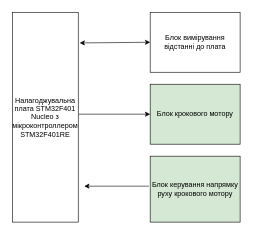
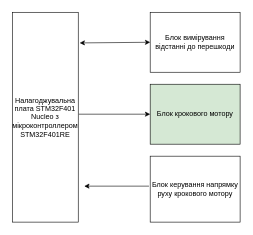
  <mxCell id="0" />
  <mxCell id="1" parent="0" />
  <mxCell id="2" value="Налагоджувальна плата STM32F401 Nucleo з мікроконтроллером STM32F401RE" style="rounded=0;whiteSpace=wrap;html=1;" vertex="1" parent="1"><mxGeometry x="20" y="20" width="110" height="350" as="geometry" /></mxCell>
- <mxCell id="3" value="Блок вимірування відстанні до плата" style="rounded=0;whiteSpace=wrap;html=1;" vertex="1" parent="1"><mxGeometry x="250" y="20" width="150" height="100" as="geometry" /></mxCell>
+ <mxCell id="3" value="Блок вимірування відстанні до перешкоди" style="rounded=0;whiteSpace=wrap;html=1;" vertex="1" parent="1"><mxGeometry x="250" y="20" width="150" height="100" as="geometry" /></mxCell>
  <mxCell id="4" value="Блок крокового мотору" style="rounded=0;whiteSpace=wrap;html=1;fillColor=#d5e8d4;" vertex="1" parent="1"><mxGeometry x="250" y="140" width="150" height="100" as="geometry" /></mxCell>
- <mxCell id="5" value="Блок керування напрямку руху крокового мотору" style="rounded=0;whiteSpace=wrap;html=1;fillColor=#d5e8d4;" vertex="1" parent="1"><mxGeometry x="250" y="260" width="150" height="110" as="geometry" /></mxCell>
+ <mxCell id="5" value="Блок керування напрямку руху крокового мотору" style="rounded=0;whiteSpace=wrap;html=1;" vertex="1" parent="1"><mxGeometry x="250" y="260" width="150" height="110" as="geometry" /></mxCell>
  <mxCell id="6" value="" style="endArrow=classic;html=1;" edge="1" parent="1"><mxGeometry width="50" height="50" relative="1" as="geometry"><mxPoint x="248" y="310" as="sourcePoint" /><mxPoint x="140" y="310" as="targetPoint" /></mxGeometry></mxCell>
  <mxCell id="7" value="" style="endArrow=classic;html=1;entryX=0;entryY=0.5;entryDx=0;entryDy=0;" edge="1" parent="1" target="4"><mxGeometry width="50" height="50" relative="1" as="geometry"><mxPoint x="131" y="190" as="sourcePoint" /><mxPoint x="160" y="230" as="targetPoint" /><Array as="points"><mxPoint x="250" y="190" /></Array></mxGeometry></mxCell>
  <mxCell id="8" value="" style="endArrow=classic;startArrow=classic;html=1;entryX=0;entryY=0.5;entryDx=0;entryDy=0;exitX=1.022;exitY=0.146;exitDx=0;exitDy=0;exitPerimeter=0;" edge="1" parent="1" source="2" target="3"><mxGeometry width="50" height="50" relative="1" as="geometry"><mxPoint x="130" y="100" as="sourcePoint" /><mxPoint x="180" y="50" as="targetPoint" /></mxGeometry></mxCell>
